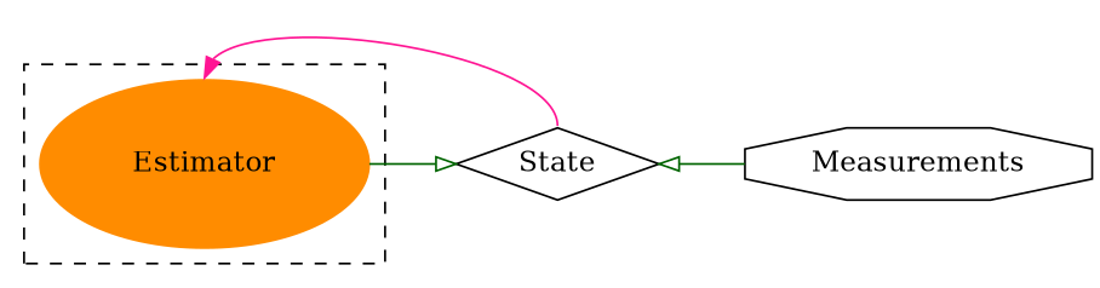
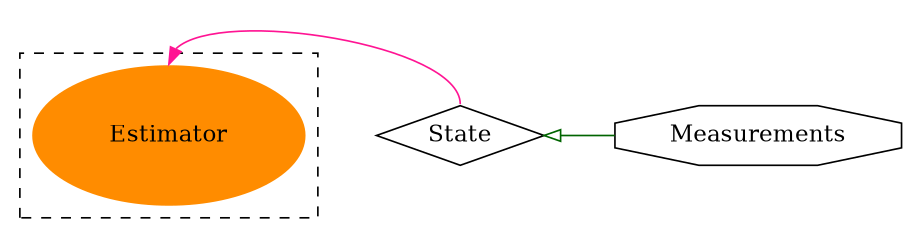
  digraph {
    nodesep=0.6
    rankdir=TB
    node [color=black]
    edge [arrowhead=onormal color=darkgreen constraint=false]
    n1 [color=darkorange label=Estimator margin=0.3 shape=ellipse style=filled]
    n2 [label=State shape=diamond]
    n3 [label=Measurements shape=octagon]
    subgraph cluster_1 {
      style=dashed
      n1
    }
-   n1 -> n2
    n2 -> n1 [arrowhead=normal color=deeppink headport=n tailport=n]
    n3 -> n2
  }
